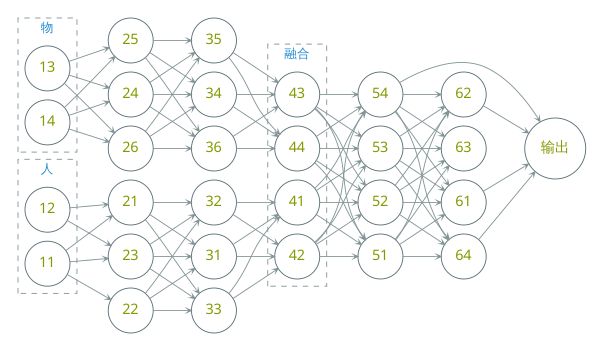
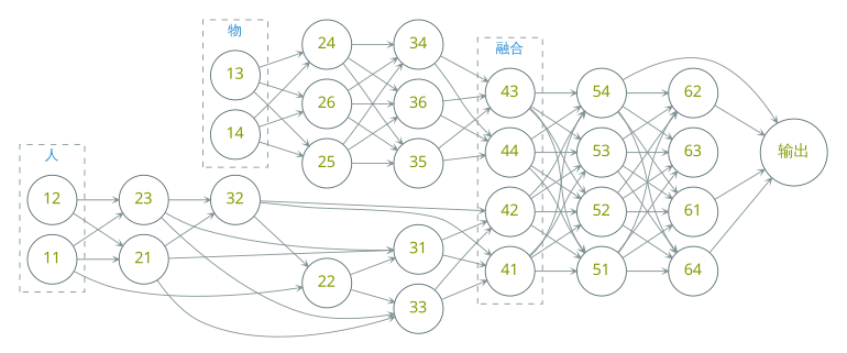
  digraph {
    align=right
    nodesep=0.15
    rankdir=LR
    ranksep=0.6
    node [color="#586e75" fontcolor="#859900" fontname=LXGW fontsize=16 shape=circle]
    edge [arrowhead=vee arrowsize=0.5 color="#839496" fontcolor="#839496" fontname=LXGW fontsize=12]
    11
    12
    13
    14
    41
    42
    43
    44
    21
    22
    23
    24
    25
    26
    31
    32
    33
    34
    35
    36
    51
    52
    53
    54
    61
    62
    63
    64
    "输出"
    subgraph cluster_1 {
      style=invis
      21
      22
      23
      24
      25
      26
      31
      32
      33
      34
      35
      36
      51
      52
      53
      54
      61
      62
      63
      64
      "输出"
      subgraph cluster_2 {
        color="#839496"
        fontcolor="#268bd2"
        fontname=LXGW
        label="人"
        style=dashed
        11
        12
      }
      subgraph cluster_3 {
        color="#839496"
        fontcolor="#268bd2"
        fontname=LXGW
        label="物"
        style=dashed
        13
        14
      }
      subgraph cluster_4 {
        color="#839496"
        fontcolor="#268bd2"
        fontname=LXGW
        label="融合"
        style=dashed
        41
        42
        43
        44
      }
    }
    11 -> 21
    11 -> 22
    11 -> 23
    12 -> 21
    12 -> 23
    13 -> 24
    13 -> 25
    13 -> 26
    14 -> 24
    14 -> 25
    14 -> 26
    41 -> 51
    41 -> 52
    41 -> 53
    41 -> 54
    42 -> 51
    42 -> 52
    42 -> 53
    42 -> 54
    43 -> 51
    43 -> 52
    43 -> 53
    43 -> 54
    44 -> 51
    44 -> 52
    44 -> 53
    44 -> 54
    21 -> 31
    21 -> 32
    21 -> 33
    22 -> 31
-   22 -> 32
+   32 -> 22
    22 -> 33
    23 -> 31
    23 -> 32
    23 -> 33
    24 -> 34
    24 -> 35
    24 -> 36
    25 -> 34
    25 -> 35
    25 -> 36
    26 -> 34
    26 -> 35
    26 -> 36
    31 -> 41
    31 -> 42
    32 -> 41
    32 -> 42
    33 -> 41
    33 -> 42
    34 -> 43
    34 -> 44
    35 -> 43
    35 -> 44
    36 -> 43
    36 -> 44
    51 -> 61
    51 -> 62
    51 -> 63
    51 -> 64
    52 -> 61
    52 -> 62
    52 -> 63
    52 -> 64
    53 -> 61
    53 -> 62
    53 -> 63
    53 -> 64
    54 -> 61
    54 -> 62
    54 -> 63
    54 -> 64
    54 -> "输出"
    61 -> "输出"
    62 -> "输出"
    64 -> "输出"
  }
